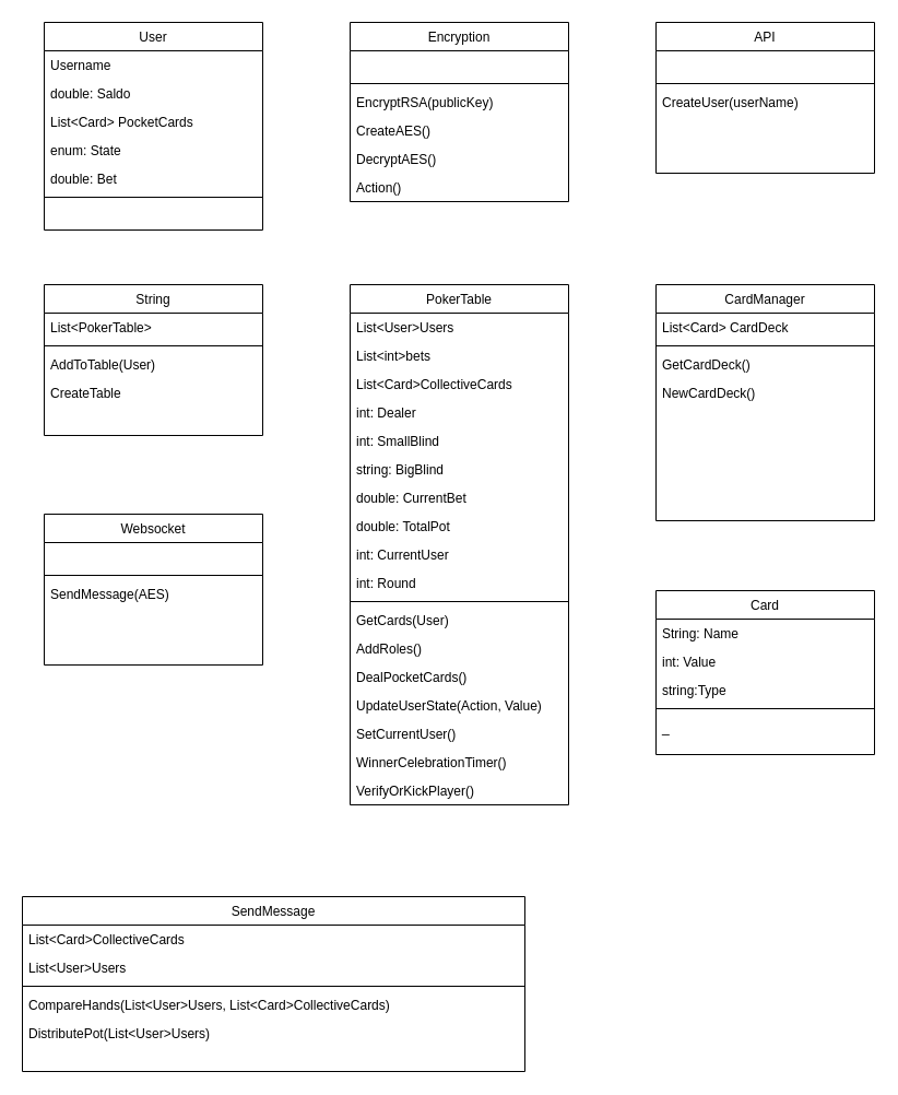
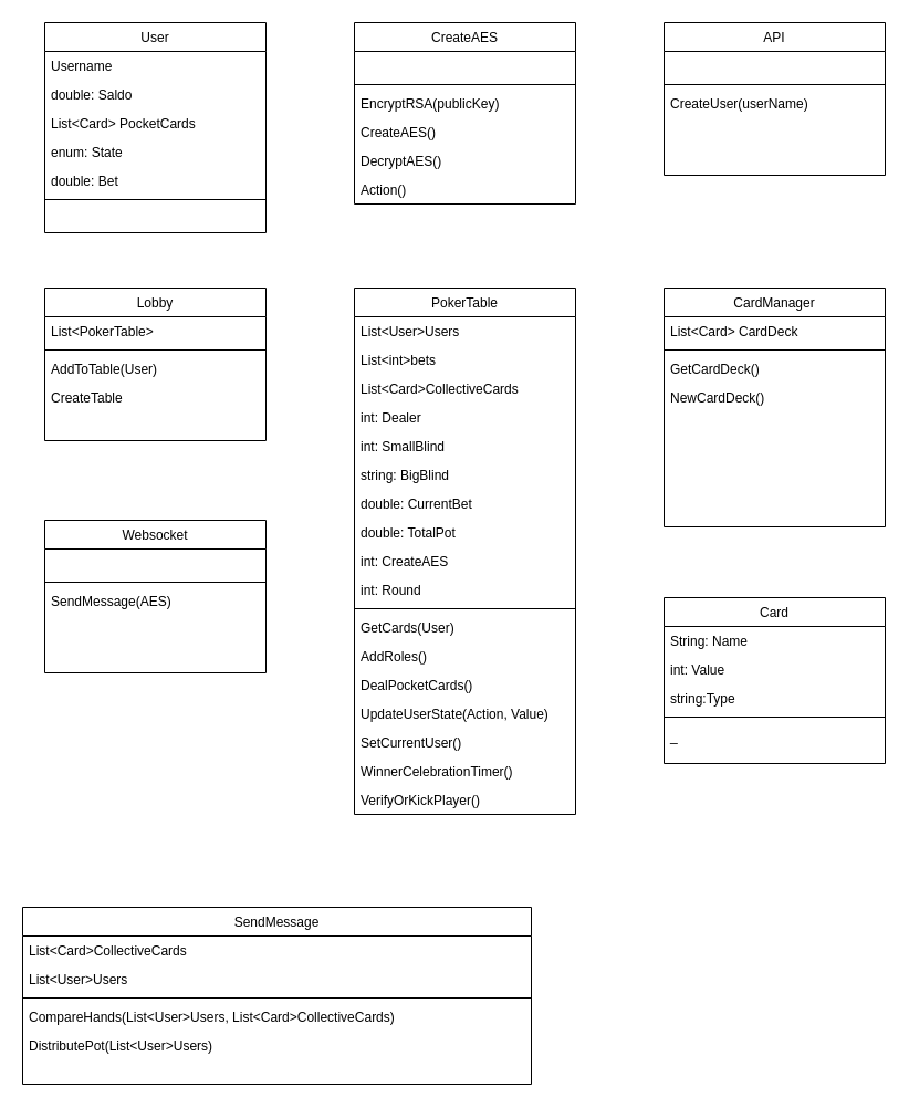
  <mxCell id="0" />
  <mxCell id="1" parent="0" />
- <mxCell id="2" value="String" style="swimlane;fontStyle=0;align=center;verticalAlign=top;childLayout=stackLayout;horizontal=1;startSize=26;horizontalStack=0;resizeParent=1;resizeLast=0;collapsible=1;marginBottom=0;rounded=0;shadow=0;strokeWidth=1;" parent="1" vertex="1"><mxGeometry x="40" y="260" width="200" height="138" as="geometry"><mxRectangle x="230" y="140" width="160" height="26" as="alternateBounds" /></mxGeometry></mxCell>
+ <mxCell id="2" value="Lobby" style="swimlane;fontStyle=0;align=center;verticalAlign=top;childLayout=stackLayout;horizontal=1;startSize=26;horizontalStack=0;resizeParent=1;resizeLast=0;collapsible=1;marginBottom=0;rounded=0;shadow=0;strokeWidth=1;" parent="1" vertex="1"><mxGeometry x="40" y="260" width="200" height="138" as="geometry"><mxRectangle x="230" y="140" width="160" height="26" as="alternateBounds" /></mxGeometry></mxCell>
  <mxCell id="3" value="List&lt;PokerTable&gt;" style="text;align=left;verticalAlign=top;spacingLeft=4;spacingRight=4;overflow=hidden;rotatable=0;points=[[0,0.5],[1,0.5]];portConstraint=eastwest;" parent="2" vertex="1"><mxGeometry y="26" width="200" height="26" as="geometry" /></mxCell>
  <mxCell id="4" value="" style="line;html=1;strokeWidth=1;align=left;verticalAlign=middle;spacingTop=-1;spacingLeft=3;spacingRight=3;rotatable=0;labelPosition=right;points=[];portConstraint=eastwest;" parent="2" vertex="1"><mxGeometry y="52" width="200" height="8" as="geometry" /></mxCell>
  <mxCell id="5" value="AddToTable(User)" style="text;align=left;verticalAlign=top;spacingLeft=4;spacingRight=4;overflow=hidden;rotatable=0;points=[[0,0.5],[1,0.5]];portConstraint=eastwest;" parent="2" vertex="1"><mxGeometry y="60" width="200" height="26" as="geometry" /></mxCell>
  <mxCell id="6" value="CreateTable" style="text;align=left;verticalAlign=top;spacingLeft=4;spacingRight=4;overflow=hidden;rotatable=0;points=[[0,0.5],[1,0.5]];portConstraint=eastwest;" parent="2" vertex="1"><mxGeometry y="86" width="200" height="26" as="geometry" /></mxCell>
- <mxCell id="7" value="Encryption" style="swimlane;fontStyle=0;align=center;verticalAlign=top;childLayout=stackLayout;horizontal=1;startSize=26;horizontalStack=0;resizeParent=1;resizeLast=0;collapsible=1;marginBottom=0;rounded=0;shadow=0;strokeWidth=1;" parent="1" vertex="1"><mxGeometry x="320" y="20" width="200" height="164" as="geometry"><mxRectangle x="340" y="380" width="170" height="26" as="alternateBounds" /></mxGeometry></mxCell>
+ <mxCell id="7" value="CreateAES" style="swimlane;fontStyle=0;align=center;verticalAlign=top;childLayout=stackLayout;horizontal=1;startSize=26;horizontalStack=0;resizeParent=1;resizeLast=0;collapsible=1;marginBottom=0;rounded=0;shadow=0;strokeWidth=1;" parent="1" vertex="1"><mxGeometry x="320" y="20" width="200" height="164" as="geometry"><mxRectangle x="340" y="380" width="170" height="26" as="alternateBounds" /></mxGeometry></mxCell>
  <mxCell id="8" value=" " style="text;align=left;verticalAlign=top;spacingLeft=4;spacingRight=4;overflow=hidden;rotatable=0;points=[[0,0.5],[1,0.5]];portConstraint=eastwest;" parent="7" vertex="1"><mxGeometry y="26" width="200" height="26" as="geometry" /></mxCell>
  <mxCell id="9" value="" style="line;html=1;strokeWidth=1;align=left;verticalAlign=middle;spacingTop=-1;spacingLeft=3;spacingRight=3;rotatable=0;labelPosition=right;points=[];portConstraint=eastwest;" parent="7" vertex="1"><mxGeometry y="52" width="200" height="8" as="geometry" /></mxCell>
  <mxCell id="10" value="EncryptRSA(publicKey)" style="text;align=left;verticalAlign=top;spacingLeft=4;spacingRight=4;overflow=hidden;rotatable=0;points=[[0,0.5],[1,0.5]];portConstraint=eastwest;" parent="7" vertex="1"><mxGeometry y="60" width="200" height="26" as="geometry" /></mxCell>
  <mxCell id="11" value="CreateAES()" style="text;align=left;verticalAlign=top;spacingLeft=4;spacingRight=4;overflow=hidden;rotatable=0;points=[[0,0.5],[1,0.5]];portConstraint=eastwest;" parent="7" vertex="1"><mxGeometry y="86" width="200" height="26" as="geometry" /></mxCell>
  <mxCell id="12" value="DecryptAES()" style="text;align=left;verticalAlign=top;spacingLeft=4;spacingRight=4;overflow=hidden;rotatable=0;points=[[0,0.5],[1,0.5]];portConstraint=eastwest;" parent="7" vertex="1"><mxGeometry y="112" width="200" height="26" as="geometry" /></mxCell>
  <mxCell id="13" value="Action()" style="text;align=left;verticalAlign=top;spacingLeft=4;spacingRight=4;overflow=hidden;rotatable=0;points=[[0,0.5],[1,0.5]];portConstraint=eastwest;" parent="7" vertex="1"><mxGeometry y="138" width="200" height="26" as="geometry" /></mxCell>
  <mxCell id="14" value="Card" style="swimlane;fontStyle=0;align=center;verticalAlign=top;childLayout=stackLayout;horizontal=1;startSize=26;horizontalStack=0;resizeParent=1;resizeLast=0;collapsible=1;marginBottom=0;rounded=0;shadow=0;strokeWidth=1;" parent="1" vertex="1"><mxGeometry x="600" y="540" width="200" height="150" as="geometry"><mxRectangle x="550" y="140" width="160" height="26" as="alternateBounds" /></mxGeometry></mxCell>
  <mxCell id="15" value="String: Name" style="text;align=left;verticalAlign=top;spacingLeft=4;spacingRight=4;overflow=hidden;rotatable=0;points=[[0,0.5],[1,0.5]];portConstraint=eastwest;" parent="14" vertex="1"><mxGeometry y="26" width="200" height="26" as="geometry" /></mxCell>
  <mxCell id="16" value="int: Value" style="text;align=left;verticalAlign=top;spacingLeft=4;spacingRight=4;overflow=hidden;rotatable=0;points=[[0,0.5],[1,0.5]];portConstraint=eastwest;rounded=0;shadow=0;html=0;" parent="14" vertex="1"><mxGeometry y="52" width="200" height="26" as="geometry" /></mxCell>
  <mxCell id="17" value="string:Type" style="text;align=left;verticalAlign=top;spacingLeft=4;spacingRight=4;overflow=hidden;rotatable=0;points=[[0,0.5],[1,0.5]];portConstraint=eastwest;rounded=0;shadow=0;html=0;" parent="14" vertex="1"><mxGeometry y="78" width="200" height="26" as="geometry" /></mxCell>
  <mxCell id="18" value="" style="line;html=1;strokeWidth=1;align=left;verticalAlign=middle;spacingTop=-1;spacingLeft=3;spacingRight=3;rotatable=0;labelPosition=right;points=[];portConstraint=eastwest;" parent="14" vertex="1"><mxGeometry y="104" width="200" height="8" as="geometry" /></mxCell>
  <mxCell id="19" value="_" style="text;align=left;verticalAlign=top;spacingLeft=4;spacingRight=4;overflow=hidden;rotatable=0;points=[[0,0.5],[1,0.5]];portConstraint=eastwest;" parent="14" vertex="1"><mxGeometry y="112" width="200" height="26" as="geometry" /></mxCell>
  <mxCell id="20" value="CardManager" style="swimlane;fontStyle=0;align=center;verticalAlign=top;childLayout=stackLayout;horizontal=1;startSize=26;horizontalStack=0;resizeParent=1;resizeLast=0;collapsible=1;marginBottom=0;rounded=0;shadow=0;strokeWidth=1;" parent="1" vertex="1"><mxGeometry x="600" y="260" width="200" height="216" as="geometry"><mxRectangle x="550" y="140" width="160" height="26" as="alternateBounds" /></mxGeometry></mxCell>
  <mxCell id="21" value="List&lt;Card&gt; CardDeck" style="text;align=left;verticalAlign=top;spacingLeft=4;spacingRight=4;overflow=hidden;rotatable=0;points=[[0,0.5],[1,0.5]];portConstraint=eastwest;" parent="20" vertex="1"><mxGeometry y="26" width="200" height="26" as="geometry" /></mxCell>
  <mxCell id="22" value="" style="line;html=1;strokeWidth=1;align=left;verticalAlign=middle;spacingTop=-1;spacingLeft=3;spacingRight=3;rotatable=0;labelPosition=right;points=[];portConstraint=eastwest;" parent="20" vertex="1"><mxGeometry y="52" width="200" height="8" as="geometry" /></mxCell>
  <mxCell id="23" value="GetCardDeck()" style="text;align=left;verticalAlign=top;spacingLeft=4;spacingRight=4;overflow=hidden;rotatable=0;points=[[0,0.5],[1,0.5]];portConstraint=eastwest;" parent="20" vertex="1"><mxGeometry y="60" width="200" height="26" as="geometry" /></mxCell>
  <mxCell id="24" value="NewCardDeck()" style="text;align=left;verticalAlign=top;spacingLeft=4;spacingRight=4;overflow=hidden;rotatable=0;points=[[0,0.5],[1,0.5]];portConstraint=eastwest;" parent="20" vertex="1"><mxGeometry y="86" width="200" height="26" as="geometry" /></mxCell>
  <mxCell id="25" value="API" style="swimlane;fontStyle=0;align=center;verticalAlign=top;childLayout=stackLayout;horizontal=1;startSize=26;horizontalStack=0;resizeParent=1;resizeLast=0;collapsible=1;marginBottom=0;rounded=0;shadow=0;strokeWidth=1;" parent="1" vertex="1"><mxGeometry x="600" y="20" width="200" height="138" as="geometry"><mxRectangle x="340" y="380" width="170" height="26" as="alternateBounds" /></mxGeometry></mxCell>
  <mxCell id="26" value=" " style="text;align=left;verticalAlign=top;spacingLeft=4;spacingRight=4;overflow=hidden;rotatable=0;points=[[0,0.5],[1,0.5]];portConstraint=eastwest;" parent="25" vertex="1"><mxGeometry y="26" width="200" height="26" as="geometry" /></mxCell>
  <mxCell id="27" value="" style="line;html=1;strokeWidth=1;align=left;verticalAlign=middle;spacingTop=-1;spacingLeft=3;spacingRight=3;rotatable=0;labelPosition=right;points=[];portConstraint=eastwest;" parent="25" vertex="1"><mxGeometry y="52" width="200" height="8" as="geometry" /></mxCell>
  <mxCell id="28" value="CreateUser(userName)" style="text;align=left;verticalAlign=top;spacingLeft=4;spacingRight=4;overflow=hidden;rotatable=0;points=[[0,0.5],[1,0.5]];portConstraint=eastwest;" parent="25" vertex="1"><mxGeometry y="60" width="200" height="26" as="geometry" /></mxCell>
  <mxCell id="29" value="PokerTable" style="swimlane;fontStyle=0;align=center;verticalAlign=top;childLayout=stackLayout;horizontal=1;startSize=26;horizontalStack=0;resizeParent=1;resizeLast=0;collapsible=1;marginBottom=0;rounded=0;shadow=0;strokeWidth=1;" parent="1" vertex="1"><mxGeometry x="320" y="260" width="200" height="476" as="geometry"><mxRectangle x="230" y="140" width="160" height="26" as="alternateBounds" /></mxGeometry></mxCell>
  <mxCell id="30" value="List&lt;User&gt;Users" style="text;align=left;verticalAlign=top;spacingLeft=4;spacingRight=4;overflow=hidden;rotatable=0;points=[[0,0.5],[1,0.5]];portConstraint=eastwest;" parent="29" vertex="1"><mxGeometry y="26" width="200" height="26" as="geometry" /></mxCell>
  <mxCell id="31" value="List&lt;int&gt;bets" style="text;align=left;verticalAlign=top;spacingLeft=4;spacingRight=4;overflow=hidden;rotatable=0;points=[[0,0.5],[1,0.5]];portConstraint=eastwest;" parent="29" vertex="1"><mxGeometry y="52" width="200" height="26" as="geometry" /></mxCell>
  <mxCell id="32" value="List&lt;Card&gt;CollectiveCards" style="text;align=left;verticalAlign=top;spacingLeft=4;spacingRight=4;overflow=hidden;rotatable=0;points=[[0,0.5],[1,0.5]];portConstraint=eastwest;" parent="29" vertex="1"><mxGeometry y="78" width="200" height="26" as="geometry" /></mxCell>
  <mxCell id="33" value="int: Dealer " style="text;align=left;verticalAlign=top;spacingLeft=4;spacingRight=4;overflow=hidden;rotatable=0;points=[[0,0.5],[1,0.5]];portConstraint=eastwest;" parent="29" vertex="1"><mxGeometry y="104" width="200" height="26" as="geometry" /></mxCell>
  <mxCell id="34" value="int: SmallBlind" style="text;align=left;verticalAlign=top;spacingLeft=4;spacingRight=4;overflow=hidden;rotatable=0;points=[[0,0.5],[1,0.5]];portConstraint=eastwest;" parent="29" vertex="1"><mxGeometry y="130" width="200" height="26" as="geometry" /></mxCell>
  <mxCell id="35" value="string: BigBlind" style="text;align=left;verticalAlign=top;spacingLeft=4;spacingRight=4;overflow=hidden;rotatable=0;points=[[0,0.5],[1,0.5]];portConstraint=eastwest;" parent="29" vertex="1"><mxGeometry y="156" width="200" height="26" as="geometry" /></mxCell>
  <mxCell id="36" value="double: CurrentBet" style="text;align=left;verticalAlign=top;spacingLeft=4;spacingRight=4;overflow=hidden;rotatable=0;points=[[0,0.5],[1,0.5]];portConstraint=eastwest;" parent="29" vertex="1"><mxGeometry y="182" width="200" height="26" as="geometry" /></mxCell>
  <mxCell id="37" value="double: TotalPot" style="text;align=left;verticalAlign=top;spacingLeft=4;spacingRight=4;overflow=hidden;rotatable=0;points=[[0,0.5],[1,0.5]];portConstraint=eastwest;" parent="29" vertex="1"><mxGeometry y="208" width="200" height="26" as="geometry" /></mxCell>
- <mxCell id="38" value="int: CurrentUser" style="text;align=left;verticalAlign=top;spacingLeft=4;spacingRight=4;overflow=hidden;rotatable=0;points=[[0,0.5],[1,0.5]];portConstraint=eastwest;" parent="29" vertex="1"><mxGeometry y="234" width="200" height="26" as="geometry" /></mxCell>
+ <mxCell id="38" value="int: CreateAES" style="text;align=left;verticalAlign=top;spacingLeft=4;spacingRight=4;overflow=hidden;rotatable=0;points=[[0,0.5],[1,0.5]];portConstraint=eastwest;" parent="29" vertex="1"><mxGeometry y="234" width="200" height="26" as="geometry" /></mxCell>
  <mxCell id="39" value="int: Round" style="text;align=left;verticalAlign=top;spacingLeft=4;spacingRight=4;overflow=hidden;rotatable=0;points=[[0,0.5],[1,0.5]];portConstraint=eastwest;" parent="29" vertex="1"><mxGeometry y="260" width="200" height="26" as="geometry" /></mxCell>
  <mxCell id="40" value="" style="line;html=1;strokeWidth=1;align=left;verticalAlign=middle;spacingTop=-1;spacingLeft=3;spacingRight=3;rotatable=0;labelPosition=right;points=[];portConstraint=eastwest;" parent="29" vertex="1"><mxGeometry y="286" width="200" height="8" as="geometry" /></mxCell>
  <mxCell id="41" value="GetCards(User)" style="text;align=left;verticalAlign=top;spacingLeft=4;spacingRight=4;overflow=hidden;rotatable=0;points=[[0,0.5],[1,0.5]];portConstraint=eastwest;" parent="29" vertex="1"><mxGeometry y="294" width="200" height="26" as="geometry" /></mxCell>
  <mxCell id="42" value="AddRoles()" style="text;align=left;verticalAlign=top;spacingLeft=4;spacingRight=4;overflow=hidden;rotatable=0;points=[[0,0.5],[1,0.5]];portConstraint=eastwest;" parent="29" vertex="1"><mxGeometry y="320" width="200" height="26" as="geometry" /></mxCell>
  <mxCell id="43" value="DealPocketCards()" style="text;align=left;verticalAlign=top;spacingLeft=4;spacingRight=4;overflow=hidden;rotatable=0;points=[[0,0.5],[1,0.5]];portConstraint=eastwest;" parent="29" vertex="1"><mxGeometry y="346" width="200" height="26" as="geometry" /></mxCell>
  <mxCell id="44" value="UpdateUserState(Action, Value)" style="text;align=left;verticalAlign=top;spacingLeft=4;spacingRight=4;overflow=hidden;rotatable=0;points=[[0,0.5],[1,0.5]];portConstraint=eastwest;" parent="29" vertex="1"><mxGeometry y="372" width="200" height="26" as="geometry" /></mxCell>
  <mxCell id="45" value="SetCurrentUser()" style="text;align=left;verticalAlign=top;spacingLeft=4;spacingRight=4;overflow=hidden;rotatable=0;points=[[0,0.5],[1,0.5]];portConstraint=eastwest;" parent="29" vertex="1"><mxGeometry y="398" width="200" height="26" as="geometry" /></mxCell>
  <mxCell id="46" value="WinnerCelebrationTimer()" style="text;align=left;verticalAlign=top;spacingLeft=4;spacingRight=4;overflow=hidden;rotatable=0;points=[[0,0.5],[1,0.5]];portConstraint=eastwest;" parent="29" vertex="1"><mxGeometry y="424" width="200" height="26" as="geometry" /></mxCell>
  <mxCell id="47" value="VerifyOrKickPlayer()" style="text;align=left;verticalAlign=top;spacingLeft=4;spacingRight=4;overflow=hidden;rotatable=0;points=[[0,0.5],[1,0.5]];portConstraint=eastwest;" parent="29" vertex="1"><mxGeometry y="450" width="200" height="26" as="geometry" /></mxCell>
  <mxCell id="48" value="SendMessage" style="swimlane;fontStyle=0;align=center;verticalAlign=top;childLayout=stackLayout;horizontal=1;startSize=26;horizontalStack=0;resizeParent=1;resizeLast=0;collapsible=1;marginBottom=0;rounded=0;shadow=0;strokeWidth=1;" parent="1" vertex="1"><mxGeometry x="20" y="820" width="460" height="160" as="geometry"><mxRectangle x="550" y="140" width="160" height="26" as="alternateBounds" /></mxGeometry></mxCell>
  <mxCell id="49" value="List&lt;Card&gt;CollectiveCards" style="text;align=left;verticalAlign=top;spacingLeft=4;spacingRight=4;overflow=hidden;rotatable=0;points=[[0,0.5],[1,0.5]];portConstraint=eastwest;" parent="48" vertex="1"><mxGeometry y="26" width="460" height="26" as="geometry" /></mxCell>
  <mxCell id="50" value="List&lt;User&gt;Users" style="text;align=left;verticalAlign=top;spacingLeft=4;spacingRight=4;overflow=hidden;rotatable=0;points=[[0,0.5],[1,0.5]];portConstraint=eastwest;" parent="48" vertex="1"><mxGeometry y="52" width="460" height="26" as="geometry" /></mxCell>
  <mxCell id="51" value="" style="line;html=1;strokeWidth=1;align=left;verticalAlign=middle;spacingTop=-1;spacingLeft=3;spacingRight=3;rotatable=0;labelPosition=right;points=[];portConstraint=eastwest;" parent="48" vertex="1"><mxGeometry y="78" width="460" height="8" as="geometry" /></mxCell>
  <mxCell id="52" value="CompareHands(List&lt;User&gt;Users, List&lt;Card&gt;CollectiveCards)" style="text;align=left;verticalAlign=top;spacingLeft=4;spacingRight=4;overflow=hidden;rotatable=0;points=[[0,0.5],[1,0.5]];portConstraint=eastwest;" parent="48" vertex="1"><mxGeometry y="86" width="460" height="26" as="geometry" /></mxCell>
  <mxCell id="53" value="DistributePot(List&lt;User&gt;Users)" style="text;align=left;verticalAlign=top;spacingLeft=4;spacingRight=4;overflow=hidden;rotatable=0;points=[[0,0.5],[1,0.5]];portConstraint=eastwest;" parent="48" vertex="1"><mxGeometry y="112" width="460" height="26" as="geometry" /></mxCell>
  <mxCell id="54" value="User" style="swimlane;fontStyle=0;align=center;verticalAlign=top;childLayout=stackLayout;horizontal=1;startSize=26;horizontalStack=0;resizeParent=1;resizeLast=0;collapsible=1;marginBottom=0;rounded=0;shadow=0;strokeWidth=1;" parent="1" vertex="1"><mxGeometry x="40" y="20" width="200" height="190" as="geometry"><mxRectangle x="340" y="380" width="170" height="26" as="alternateBounds" /></mxGeometry></mxCell>
  <mxCell id="55" value="Username" style="text;align=left;verticalAlign=top;spacingLeft=4;spacingRight=4;overflow=hidden;rotatable=0;points=[[0,0.5],[1,0.5]];portConstraint=eastwest;" parent="54" vertex="1"><mxGeometry y="26" width="200" height="26" as="geometry" /></mxCell>
  <mxCell id="56" value="double: Saldo" style="text;align=left;verticalAlign=top;spacingLeft=4;spacingRight=4;overflow=hidden;rotatable=0;points=[[0,0.5],[1,0.5]];portConstraint=eastwest;" parent="54" vertex="1"><mxGeometry y="52" width="200" height="26" as="geometry" /></mxCell>
  <mxCell id="57" value="List&lt;Card&gt; PocketCards" style="text;align=left;verticalAlign=top;spacingLeft=4;spacingRight=4;overflow=hidden;rotatable=0;points=[[0,0.5],[1,0.5]];portConstraint=eastwest;" parent="54" vertex="1"><mxGeometry y="78" width="200" height="26" as="geometry" /></mxCell>
  <mxCell id="58" value="enum: State" style="text;align=left;verticalAlign=top;spacingLeft=4;spacingRight=4;overflow=hidden;rotatable=0;points=[[0,0.5],[1,0.5]];portConstraint=eastwest;" parent="54" vertex="1"><mxGeometry y="104" width="200" height="26" as="geometry" /></mxCell>
  <mxCell id="59" value="double: Bet" style="text;align=left;verticalAlign=top;spacingLeft=4;spacingRight=4;overflow=hidden;rotatable=0;points=[[0,0.5],[1,0.5]];portConstraint=eastwest;" parent="54" vertex="1"><mxGeometry y="130" width="200" height="26" as="geometry" /></mxCell>
  <mxCell id="60" value="" style="line;html=1;strokeWidth=1;align=left;verticalAlign=middle;spacingTop=-1;spacingLeft=3;spacingRight=3;rotatable=0;labelPosition=right;points=[];portConstraint=eastwest;" parent="54" vertex="1"><mxGeometry y="156" width="200" height="8" as="geometry" /></mxCell>
  <mxCell id="61" value=" " style="text;align=left;verticalAlign=top;spacingLeft=4;spacingRight=4;overflow=hidden;rotatable=0;points=[[0,0.5],[1,0.5]];portConstraint=eastwest;" parent="54" vertex="1"><mxGeometry y="164" width="200" height="26" as="geometry" /></mxCell>
  <mxCell id="62" value="Websocket" style="swimlane;fontStyle=0;align=center;verticalAlign=top;childLayout=stackLayout;horizontal=1;startSize=26;horizontalStack=0;resizeParent=1;resizeLast=0;collapsible=1;marginBottom=0;rounded=0;shadow=0;strokeWidth=1;" parent="1" vertex="1"><mxGeometry x="40" y="470" width="200" height="138" as="geometry"><mxRectangle x="340" y="380" width="170" height="26" as="alternateBounds" /></mxGeometry></mxCell>
  <mxCell id="63" value=" " style="text;align=left;verticalAlign=top;spacingLeft=4;spacingRight=4;overflow=hidden;rotatable=0;points=[[0,0.5],[1,0.5]];portConstraint=eastwest;" parent="62" vertex="1"><mxGeometry y="26" width="200" height="26" as="geometry" /></mxCell>
  <mxCell id="64" value="" style="line;html=1;strokeWidth=1;align=left;verticalAlign=middle;spacingTop=-1;spacingLeft=3;spacingRight=3;rotatable=0;labelPosition=right;points=[];portConstraint=eastwest;" parent="62" vertex="1"><mxGeometry y="52" width="200" height="8" as="geometry" /></mxCell>
  <mxCell id="65" value="SendMessage(AES)" style="text;align=left;verticalAlign=top;spacingLeft=4;spacingRight=4;overflow=hidden;rotatable=0;points=[[0,0.5],[1,0.5]];portConstraint=eastwest;" parent="62" vertex="1"><mxGeometry y="60" width="200" height="26" as="geometry" /></mxCell>
